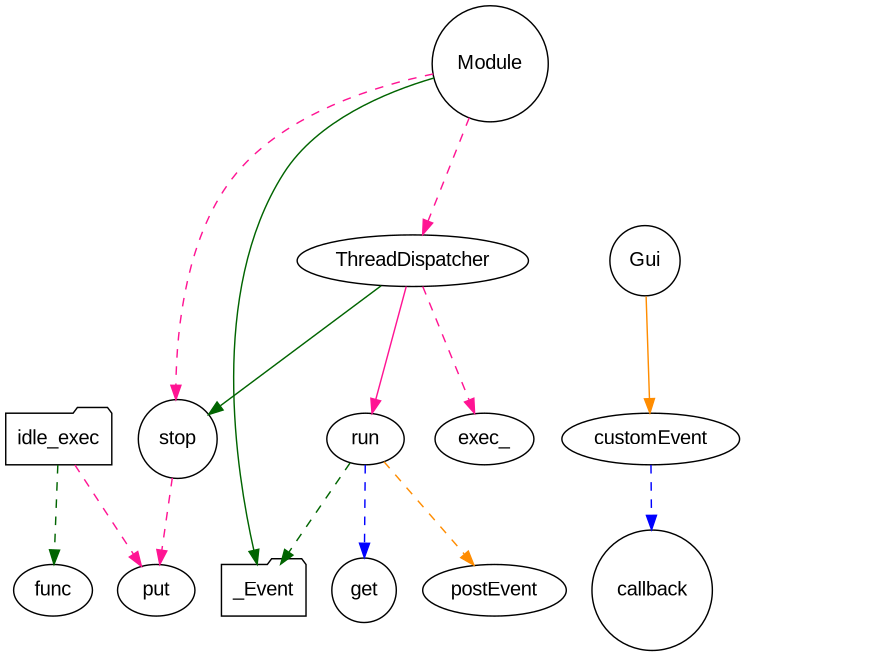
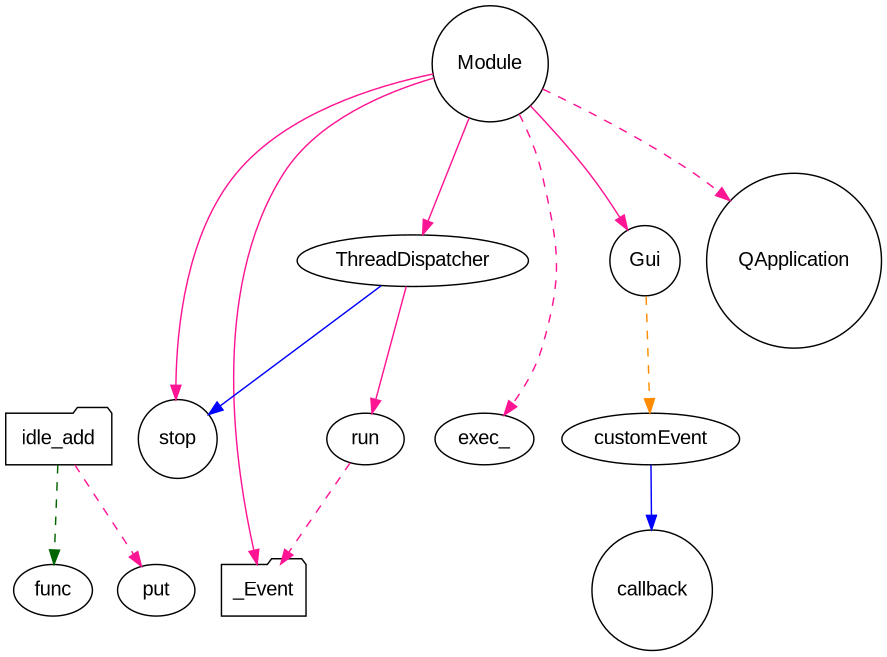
  strict digraph {
    fontname="Liberation Sans"
    node [fontname="Liberation Sans" shape=ellipse]
    edge [color=deeppink fontname="Liberation Sans" style=dashed]
    func
-   idle_add [shape=folder label=idle_exec]
+   idle_add [shape=folder]
    put
    run
-   get [shape=circle]
-   postEvent
    _Event [shape=folder]
    stop [shape=circle]
    customEvent
    callback [shape=circle]
    Module [shape=circle]
    ThreadDispatcher
    Gui [shape=circle]
+   QApplication [shape=circle]
    exec_
    idle_add -> func [color=darkgreen]
    idle_add -> put
-   run -> get [color=blue]
-   run -> postEvent [color=darkorange]
-   run -> _Event [color=darkgreen]
-   stop -> put
-   customEvent -> callback [color=blue]
-   Module -> _Event [color=darkgreen style=solid]
-   Module -> stop
-   Module -> ThreadDispatcher
-   ThreadDispatcher -> exec_
+   run -> _Event
+   customEvent -> callback [color=blue style=solid]
+   Module -> _Event [style=solid]
+   Module -> stop [style=solid]
+   Module -> ThreadDispatcher [style=solid]
+   Module -> Gui [style=solid]
+   Module -> QApplication
+   Module -> exec_
    ThreadDispatcher -> run [style=solid]
-   ThreadDispatcher -> stop [color=darkgreen style=solid]
-   Gui -> customEvent [color=darkorange style=solid]
+   ThreadDispatcher -> stop [color=blue style=solid]
+   Gui -> customEvent [color=darkorange]
  }
